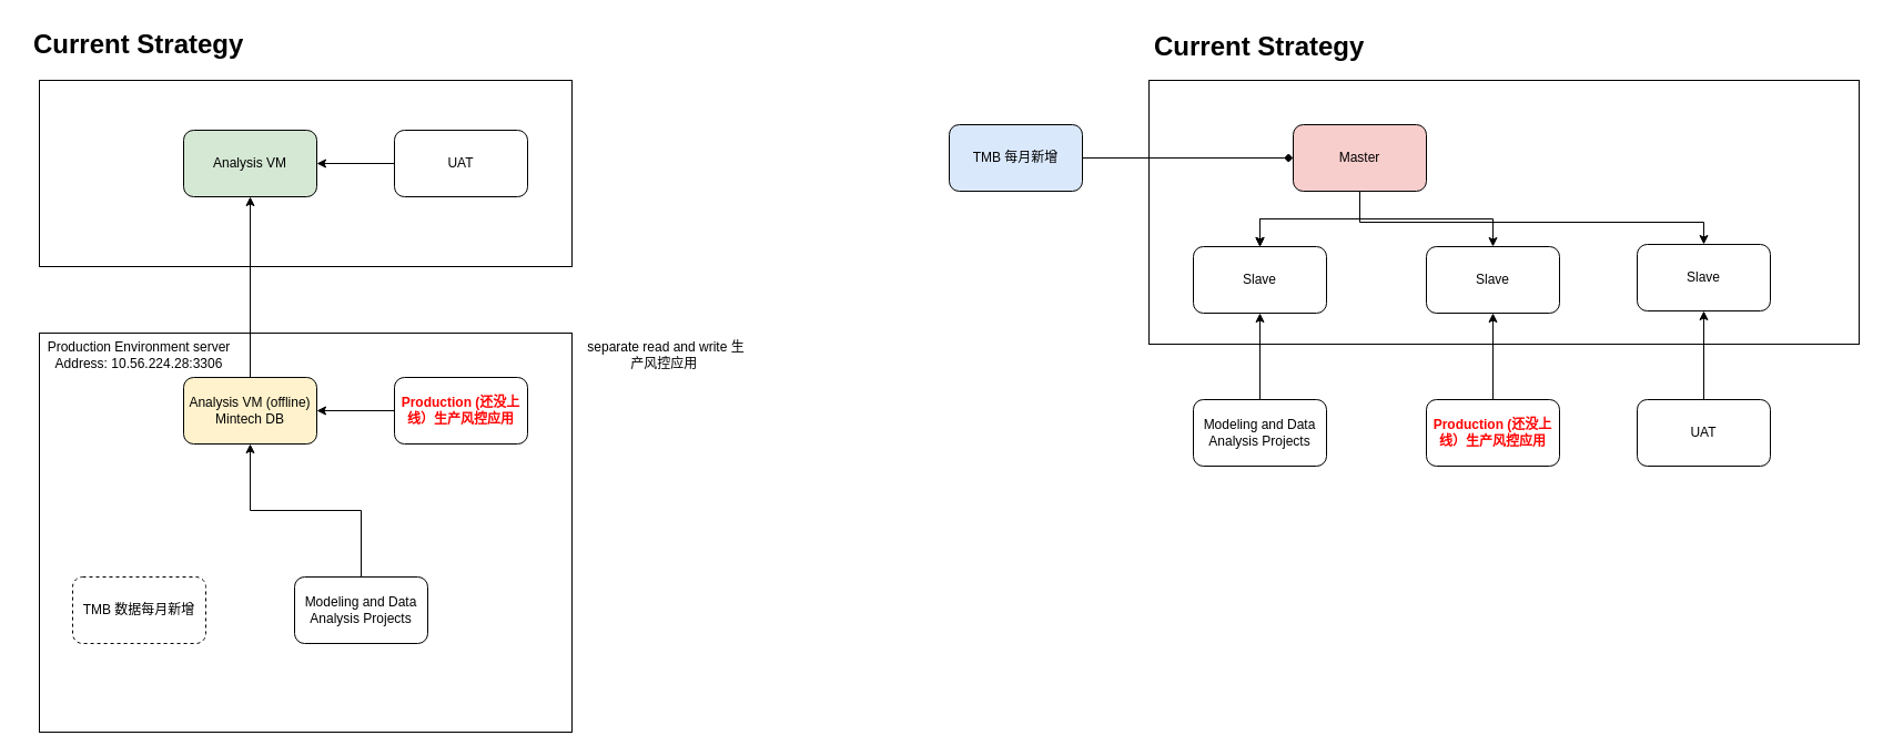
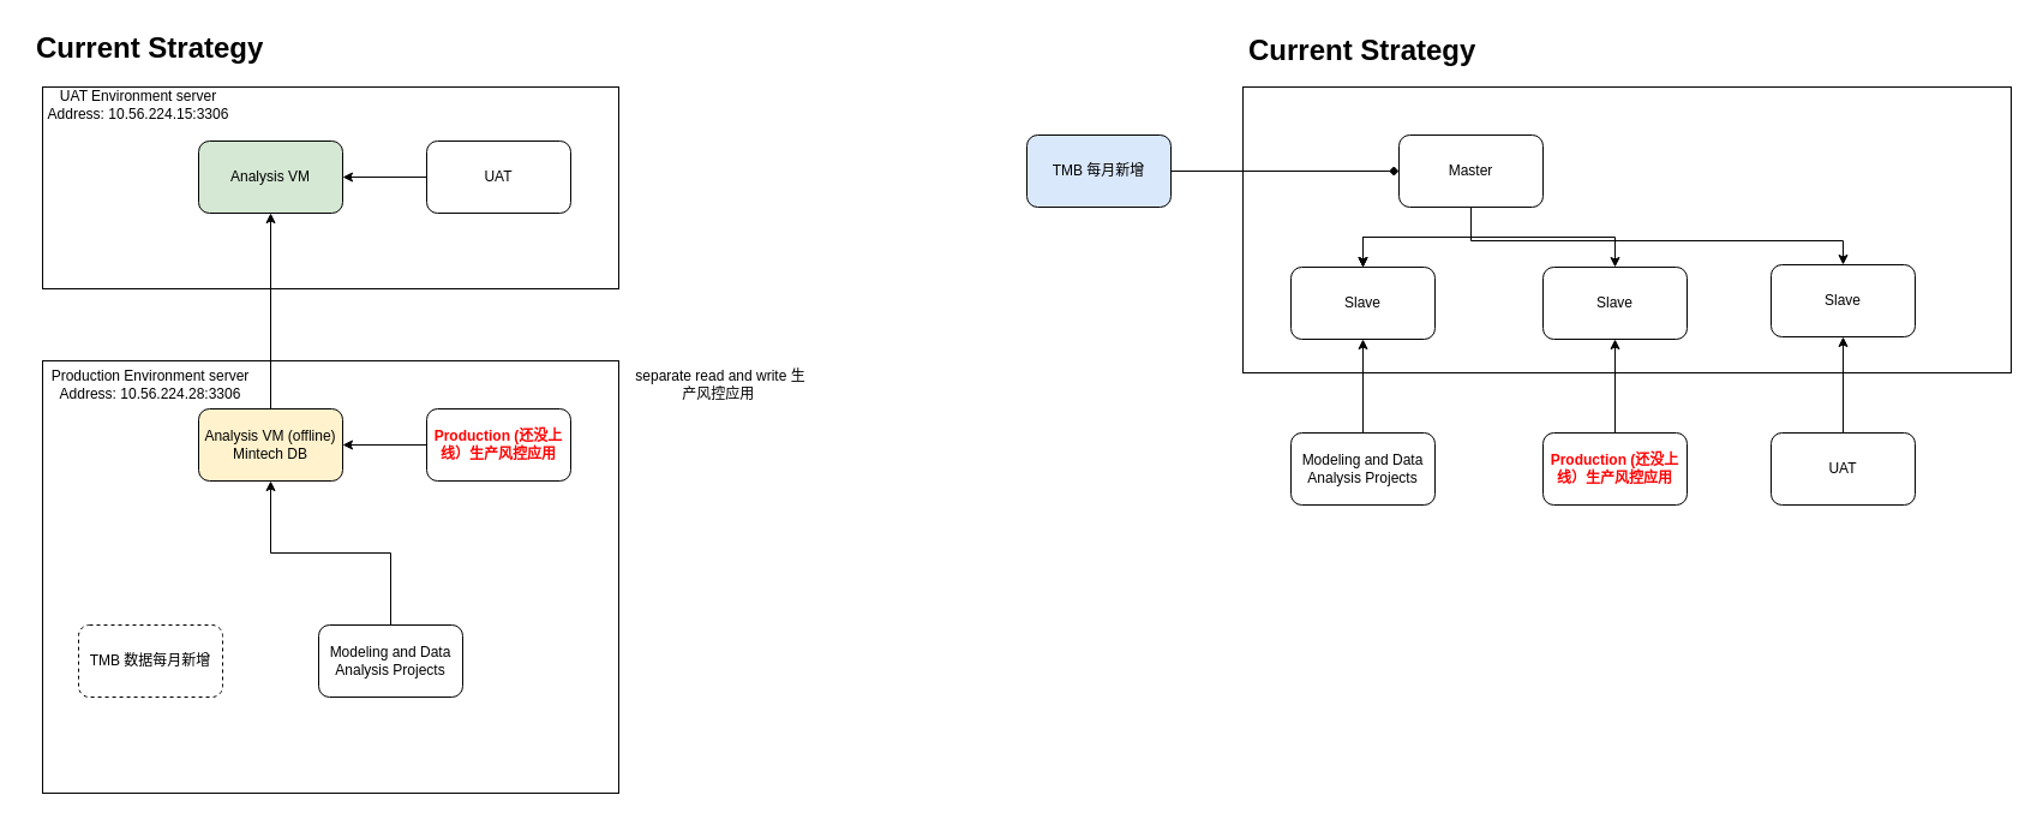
  <mxCell id="0" />
  <mxCell id="1" parent="0" />
  <mxCell id="2" value="" style="rounded=0;whiteSpace=wrap;html=1;" vertex="1" parent="1"><mxGeometry x="35" y="72" width="480" height="168" as="geometry" /></mxCell>
  <mxCell id="3" value="" style="rounded=0;whiteSpace=wrap;html=1;" vertex="1" parent="1"><mxGeometry x="35" y="300" width="480" height="360" as="geometry" /></mxCell>
  <mxCell id="4" value="Analysis VM" style="rounded=1;whiteSpace=wrap;html=1;fillColor=#d5e8d4;" vertex="1" parent="1"><mxGeometry x="165" y="117" width="120" height="60" as="geometry" /></mxCell>
  <mxCell id="5" value="&lt;h1&gt;Current Strategy&lt;/h1&gt;" style="text;html=1;strokeColor=none;fillColor=none;spacing=5;spacingTop=-20;whiteSpace=wrap;overflow=hidden;rounded=0;" vertex="1" parent="1"><mxGeometry x="25" y="20" width="230" height="40" as="geometry" /></mxCell>
  <mxCell id="6" value="" style="edgeStyle=orthogonalEdgeStyle;rounded=0;orthogonalLoop=1;jettySize=auto;html=1;" edge="1" parent="1" source="7" target="4"><mxGeometry relative="1" as="geometry" /></mxCell>
  <mxCell id="7" value="UAT" style="rounded=1;whiteSpace=wrap;html=1;" vertex="1" parent="1"><mxGeometry x="355" y="117" width="120" height="60" as="geometry" /></mxCell>
  <mxCell id="8" value="" style="edgeStyle=orthogonalEdgeStyle;rounded=0;orthogonalLoop=1;jettySize=auto;html=1;" edge="1" parent="1" source="9" target="10"><mxGeometry relative="1" as="geometry" /></mxCell>
  <mxCell id="9" value="&lt;b&gt;&lt;font color=&quot;#ff0000&quot;&gt;Production (还没上线）生产风控应用&lt;/font&gt;&lt;/b&gt;" style="rounded=1;whiteSpace=wrap;html=1;" vertex="1" parent="1"><mxGeometry x="355" y="340" width="120" height="60" as="geometry" /></mxCell>
  <mxCell id="10" value="Analysis VM (offline) Mintech DB" style="rounded=1;whiteSpace=wrap;html=1;fillColor=#fff2cc;" vertex="1" parent="1"><mxGeometry x="165" y="340" width="120" height="60" as="geometry" /></mxCell>
  <mxCell id="11" value="" style="endArrow=classic;html=1;rounded=0;entryX=0.5;entryY=1;entryDx=0;entryDy=0;" edge="1" parent="1" target="4"><mxGeometry width="50" height="50" relative="1" as="geometry"><mxPoint x="225" y="340" as="sourcePoint" /><mxPoint x="275" y="290" as="targetPoint" /></mxGeometry></mxCell>
+ <mxCell id="12" value="UAT Environment server Address: 10.56.224.15:3306" style="text;html=1;strokeColor=none;fillColor=none;align=center;verticalAlign=middle;whiteSpace=wrap;rounded=0;" vertex="1" parent="1"><mxGeometry x="35" y="72" width="160" height="30" as="geometry" /></mxCell>
  <mxCell id="13" value="Production Environment server Address: 10.56.224.28:3306" style="text;html=1;strokeColor=none;fillColor=none;align=center;verticalAlign=middle;whiteSpace=wrap;rounded=0;" vertex="1" parent="1"><mxGeometry x="20" y="300" width="210" height="40" as="geometry" /></mxCell>
  <mxCell id="14" value="TMB 数据每月新增" style="rounded=1;whiteSpace=wrap;html=1;dashed=1;" vertex="1" parent="1"><mxGeometry x="65" y="520" width="120" height="60" as="geometry" /></mxCell>
  <mxCell id="15" style="edgeStyle=orthogonalEdgeStyle;rounded=0;orthogonalLoop=1;jettySize=auto;html=1;" edge="1" parent="1" source="16" target="10"><mxGeometry relative="1" as="geometry" /></mxCell>
  <mxCell id="16" value="Modeling and Data Analysis Projects" style="rounded=1;whiteSpace=wrap;html=1;" vertex="1" parent="1"><mxGeometry x="265" y="520" width="120" height="60" as="geometry" /></mxCell>
  <mxCell id="17" value="separate read and write 生产风控应用&amp;nbsp;" style="text;html=1;strokeColor=none;fillColor=none;align=center;verticalAlign=middle;whiteSpace=wrap;rounded=0;" vertex="1" parent="1"><mxGeometry x="525" y="300" width="150" height="40" as="geometry" /></mxCell>
  <mxCell id="18" value="" style="rounded=0;whiteSpace=wrap;html=1;" vertex="1" parent="1"><mxGeometry x="1035" y="72" width="640" height="238" as="geometry" /></mxCell>
  <mxCell id="19" value="" style="edgeStyle=orthogonalEdgeStyle;rounded=0;orthogonalLoop=1;jettySize=auto;html=1;fontColor=#FF0000;" edge="1" parent="1" source="24" target="25"><mxGeometry relative="1" as="geometry" /></mxCell>
  <mxCell id="20" value="" style="edgeStyle=orthogonalEdgeStyle;rounded=0;orthogonalLoop=1;jettySize=auto;html=1;fontColor=#FF0000;" edge="1" parent="1" source="24" target="25"><mxGeometry relative="1" as="geometry" /></mxCell>
  <mxCell id="21" value="" style="edgeStyle=orthogonalEdgeStyle;rounded=0;orthogonalLoop=1;jettySize=auto;html=1;fontColor=#FF0000;" edge="1" parent="1" source="24" target="25"><mxGeometry relative="1" as="geometry" /></mxCell>
  <mxCell id="22" style="edgeStyle=orthogonalEdgeStyle;rounded=0;orthogonalLoop=1;jettySize=auto;html=1;fontColor=#FF0000;" edge="1" parent="1" source="24" target="26"><mxGeometry relative="1" as="geometry" /></mxCell>
  <mxCell id="23" style="edgeStyle=orthogonalEdgeStyle;rounded=0;orthogonalLoop=1;jettySize=auto;html=1;fontColor=#FF0000;" edge="1" parent="1" source="24" target="28"><mxGeometry relative="1" as="geometry"><Array as="points"><mxPoint x="1225" y="200" /><mxPoint x="1535" y="200" /></Array></mxGeometry></mxCell>
- <mxCell id="24" value="Master" style="rounded=1;whiteSpace=wrap;html=1;fillColor=#f8cecc;" vertex="1" parent="1"><mxGeometry x="1165" y="112" width="120" height="60" as="geometry" /></mxCell>
+ <mxCell id="24" value="Master" style="rounded=1;whiteSpace=wrap;html=1;" vertex="1" parent="1"><mxGeometry x="1165" y="112" width="120" height="60" as="geometry" /></mxCell>
  <mxCell id="25" value="Slave" style="rounded=1;whiteSpace=wrap;html=1;" vertex="1" parent="1"><mxGeometry x="1075" y="222" width="120" height="60" as="geometry" /></mxCell>
  <mxCell id="26" value="Slave" style="rounded=1;whiteSpace=wrap;html=1;" vertex="1" parent="1"><mxGeometry x="1285" y="222" width="120" height="60" as="geometry" /></mxCell>
  <mxCell id="27" value="&lt;h1&gt;Current Strategy&lt;/h1&gt;" style="text;html=1;strokeColor=none;fillColor=none;spacing=5;spacingTop=-20;whiteSpace=wrap;overflow=hidden;rounded=0;" vertex="1" parent="1"><mxGeometry x="1035" y="22" width="230" height="40" as="geometry" /></mxCell>
  <mxCell id="28" value="Slave" style="rounded=1;whiteSpace=wrap;html=1;" vertex="1" parent="1"><mxGeometry x="1475" y="220" width="120" height="60" as="geometry" /></mxCell>
  <mxCell id="29" style="edgeStyle=orthogonalEdgeStyle;rounded=0;orthogonalLoop=1;jettySize=auto;html=1;fontColor=#000000;endArrow=diamond;" edge="1" parent="1" source="30" target="24"><mxGeometry relative="1" as="geometry" /></mxCell>
  <mxCell id="30" value="&lt;font color=&quot;#000000&quot;&gt;TMB 每月新增&lt;/font&gt;" style="rounded=1;whiteSpace=wrap;html=1;fontColor=#FF0000;fillColor=#dae8fc;" vertex="1" parent="1"><mxGeometry x="855" y="112" width="120" height="60" as="geometry" /></mxCell>
  <mxCell id="31" style="edgeStyle=orthogonalEdgeStyle;rounded=0;orthogonalLoop=1;jettySize=auto;html=1;fontColor=#000000;" edge="1" parent="1" source="32" target="25"><mxGeometry relative="1" as="geometry" /></mxCell>
  <mxCell id="32" value="Modeling and Data Analysis Projects" style="rounded=1;whiteSpace=wrap;html=1;" vertex="1" parent="1"><mxGeometry x="1075" y="360" width="120" height="60" as="geometry" /></mxCell>
  <mxCell id="33" style="edgeStyle=orthogonalEdgeStyle;rounded=0;orthogonalLoop=1;jettySize=auto;html=1;fontColor=#000000;" edge="1" parent="1" source="34" target="26"><mxGeometry relative="1" as="geometry" /></mxCell>
  <mxCell id="34" value="&lt;b&gt;&lt;font color=&quot;#ff0000&quot;&gt;Production (还没上线）生产风控应用&lt;/font&gt;&lt;/b&gt;" style="rounded=1;whiteSpace=wrap;html=1;" vertex="1" parent="1"><mxGeometry x="1285" y="360" width="120" height="60" as="geometry" /></mxCell>
  <mxCell id="35" style="edgeStyle=orthogonalEdgeStyle;rounded=0;orthogonalLoop=1;jettySize=auto;html=1;entryX=0.5;entryY=1;entryDx=0;entryDy=0;fontColor=#000000;" edge="1" parent="1" source="36" target="28"><mxGeometry relative="1" as="geometry" /></mxCell>
  <mxCell id="36" value="UAT" style="rounded=1;whiteSpace=wrap;html=1;" vertex="1" parent="1"><mxGeometry x="1475" y="360" width="120" height="60" as="geometry" /></mxCell>
